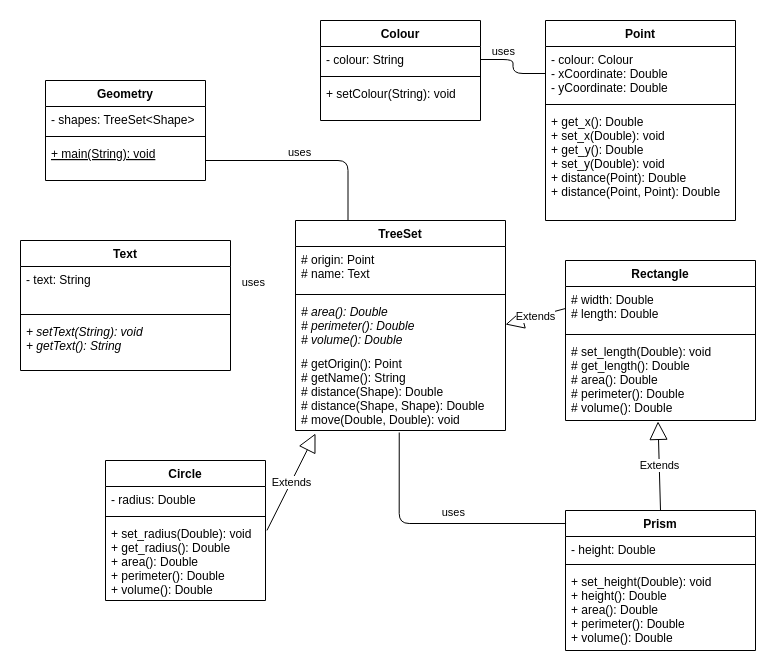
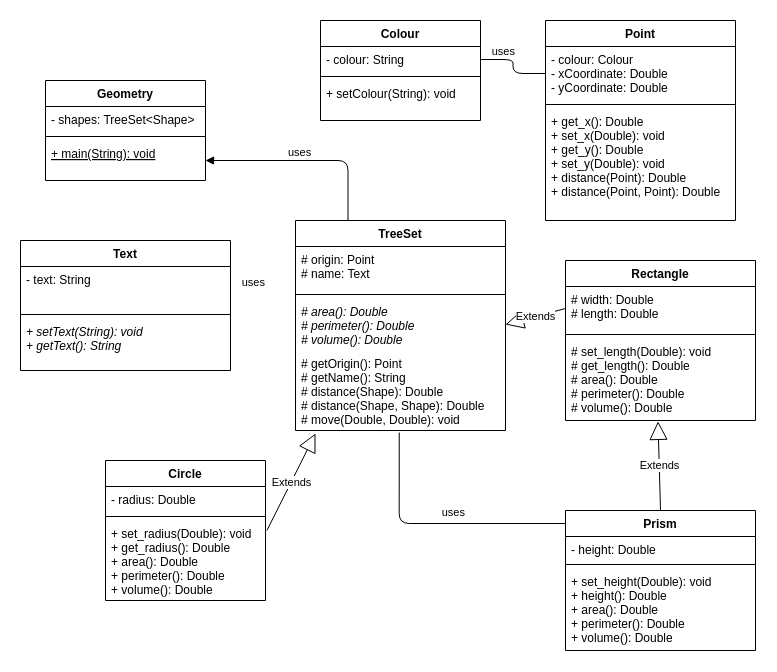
  <mxCell id="0" />
  <mxCell id="1" parent="0" />
  <mxCell id="2" value="Geometry" style="swimlane;fontStyle=1;align=center;verticalAlign=top;childLayout=stackLayout;horizontal=1;startSize=26;horizontalStack=0;resizeParent=1;resizeParentMax=0;resizeLast=0;collapsible=1;marginBottom=0;" vertex="1" parent="1"><mxGeometry x="45" y="80" width="160" height="100" as="geometry" /></mxCell>
  <mxCell id="3" value="- shapes: TreeSet&lt;Shape&gt;" style="text;strokeColor=none;fillColor=none;align=left;verticalAlign=top;spacingLeft=4;spacingRight=4;overflow=hidden;rotatable=0;points=[[0,0.5],[1,0.5]];portConstraint=eastwest;" vertex="1" parent="2"><mxGeometry y="26" width="160" height="26" as="geometry" /></mxCell>
  <mxCell id="4" value="" style="line;strokeWidth=1;fillColor=none;align=left;verticalAlign=middle;spacingTop=-1;spacingLeft=3;spacingRight=3;rotatable=0;labelPosition=right;points=[];portConstraint=eastwest;" vertex="1" parent="2"><mxGeometry y="52" width="160" height="8" as="geometry" /></mxCell>
  <mxCell id="5" value="+ main(String): void" style="text;strokeColor=none;fillColor=none;align=left;verticalAlign=top;spacingLeft=4;spacingRight=4;overflow=hidden;rotatable=0;points=[[0,0.5],[1,0.5]];portConstraint=eastwest;fontStyle=4" vertex="1" parent="2"><mxGeometry y="60" width="160" height="40" as="geometry" /></mxCell>
  <mxCell id="6" value="Colour" style="swimlane;fontStyle=1;align=center;verticalAlign=top;childLayout=stackLayout;horizontal=1;startSize=26;horizontalStack=0;resizeParent=1;resizeParentMax=0;resizeLast=0;collapsible=1;marginBottom=0;" vertex="1" parent="1"><mxGeometry x="320" y="20" width="160" height="100" as="geometry" /></mxCell>
  <mxCell id="7" value="- colour: String" style="text;strokeColor=none;fillColor=none;align=left;verticalAlign=top;spacingLeft=4;spacingRight=4;overflow=hidden;rotatable=0;points=[[0,0.5],[1,0.5]];portConstraint=eastwest;" vertex="1" parent="6"><mxGeometry y="26" width="160" height="26" as="geometry" /></mxCell>
  <mxCell id="8" value="" style="line;strokeWidth=1;fillColor=none;align=left;verticalAlign=middle;spacingTop=-1;spacingLeft=3;spacingRight=3;rotatable=0;labelPosition=right;points=[];portConstraint=eastwest;" vertex="1" parent="6"><mxGeometry y="52" width="160" height="8" as="geometry" /></mxCell>
  <mxCell id="9" value="+ setColour(String): void" style="text;strokeColor=none;fillColor=none;align=left;verticalAlign=top;spacingLeft=4;spacingRight=4;overflow=hidden;rotatable=0;points=[[0,0.5],[1,0.5]];portConstraint=eastwest;fontStyle=0" vertex="1" parent="6"><mxGeometry y="60" width="160" height="40" as="geometry" /></mxCell>
  <mxCell id="10" value="Circle" style="swimlane;fontStyle=1;align=center;verticalAlign=top;childLayout=stackLayout;horizontal=1;startSize=26;horizontalStack=0;resizeParent=1;resizeParentMax=0;resizeLast=0;collapsible=1;marginBottom=0;" vertex="1" parent="1"><mxGeometry x="105" y="460" width="160" height="140" as="geometry" /></mxCell>
  <mxCell id="11" value="- radius: Double" style="text;strokeColor=none;fillColor=none;align=left;verticalAlign=top;spacingLeft=4;spacingRight=4;overflow=hidden;rotatable=0;points=[[0,0.5],[1,0.5]];portConstraint=eastwest;" vertex="1" parent="10"><mxGeometry y="26" width="160" height="26" as="geometry" /></mxCell>
  <mxCell id="12" value="" style="line;strokeWidth=1;fillColor=none;align=left;verticalAlign=middle;spacingTop=-1;spacingLeft=3;spacingRight=3;rotatable=0;labelPosition=right;points=[];portConstraint=eastwest;" vertex="1" parent="10"><mxGeometry y="52" width="160" height="8" as="geometry" /></mxCell>
  <mxCell id="13" value="+ set_radius(Double): void&#10;+ get_radius(): Double&#10;+ area(): Double&#10;+ perimeter(): Double&#10;+ volume(): Double" style="text;strokeColor=none;fillColor=none;align=left;verticalAlign=top;spacingLeft=4;spacingRight=4;overflow=hidden;rotatable=0;points=[[0,0.5],[1,0.5]];portConstraint=eastwest;fontStyle=0" vertex="1" parent="10"><mxGeometry y="60" width="160" height="80" as="geometry" /></mxCell>
  <mxCell id="14" value="Point" style="swimlane;fontStyle=1;align=center;verticalAlign=top;childLayout=stackLayout;horizontal=1;startSize=26;horizontalStack=0;resizeParent=1;resizeParentMax=0;resizeLast=0;collapsible=1;marginBottom=0;" vertex="1" parent="1"><mxGeometry x="545" y="20" width="190" height="200" as="geometry" /></mxCell>
  <mxCell id="15" value="- colour: Colour&#10;- xCoordinate: Double&#10;- yCoordinate: Double&#10;" style="text;strokeColor=none;fillColor=none;align=left;verticalAlign=top;spacingLeft=4;spacingRight=4;overflow=hidden;rotatable=0;points=[[0,0.5],[1,0.5]];portConstraint=eastwest;" vertex="1" parent="14"><mxGeometry y="26" width="190" height="54" as="geometry" /></mxCell>
  <mxCell id="16" value="" style="line;strokeWidth=1;fillColor=none;align=left;verticalAlign=middle;spacingTop=-1;spacingLeft=3;spacingRight=3;rotatable=0;labelPosition=right;points=[];portConstraint=eastwest;" vertex="1" parent="14"><mxGeometry y="80" width="190" height="8" as="geometry" /></mxCell>
  <mxCell id="17" value="+ get_x(): Double&#10;+ set_x(Double): void&#10;+ get_y(): Double&#10;+ set_y(Double): void&#10;+ distance(Point): Double&#10;+ distance(Point, Point): Double" style="text;strokeColor=none;fillColor=none;align=left;verticalAlign=top;spacingLeft=4;spacingRight=4;overflow=hidden;rotatable=0;points=[[0,0.5],[1,0.5]];portConstraint=eastwest;fontStyle=0" vertex="1" parent="14"><mxGeometry y="88" width="190" height="112" as="geometry" /></mxCell>
  <mxCell id="18" value="Prism" style="swimlane;fontStyle=1;align=center;verticalAlign=top;childLayout=stackLayout;horizontal=1;startSize=26;horizontalStack=0;resizeParent=1;resizeParentMax=0;resizeLast=0;collapsible=1;marginBottom=0;" vertex="1" parent="1"><mxGeometry x="565" y="510" width="190" height="140" as="geometry" /></mxCell>
  <mxCell id="19" value="- height: Double&#10;" style="text;strokeColor=none;fillColor=none;align=left;verticalAlign=top;spacingLeft=4;spacingRight=4;overflow=hidden;rotatable=0;points=[[0,0.5],[1,0.5]];portConstraint=eastwest;" vertex="1" parent="18"><mxGeometry y="26" width="190" height="24" as="geometry" /></mxCell>
  <mxCell id="20" value="" style="line;strokeWidth=1;fillColor=none;align=left;verticalAlign=middle;spacingTop=-1;spacingLeft=3;spacingRight=3;rotatable=0;labelPosition=right;points=[];portConstraint=eastwest;" vertex="1" parent="18"><mxGeometry y="50" width="190" height="8" as="geometry" /></mxCell>
  <mxCell id="21" value="+ set_height(Double): void&#10;+ height(): Double&#10;+ area(): Double&#10;+ perimeter(): Double&#10;+ volume(): Double" style="text;strokeColor=none;fillColor=none;align=left;verticalAlign=top;spacingLeft=4;spacingRight=4;overflow=hidden;rotatable=0;points=[[0,0.5],[1,0.5]];portConstraint=eastwest;fontStyle=0" vertex="1" parent="18"><mxGeometry y="58" width="190" height="82" as="geometry" /></mxCell>
  <mxCell id="22" value="Rectangle" style="swimlane;fontStyle=1;align=center;verticalAlign=top;childLayout=stackLayout;horizontal=1;startSize=26;horizontalStack=0;resizeParent=1;resizeParentMax=0;resizeLast=0;collapsible=1;marginBottom=0;" vertex="1" parent="1"><mxGeometry x="565" y="260" width="190" height="160" as="geometry" /></mxCell>
  <mxCell id="23" value="# width: Double&#10;# length: Double&#10;" style="text;strokeColor=none;fillColor=none;align=left;verticalAlign=top;spacingLeft=4;spacingRight=4;overflow=hidden;rotatable=0;points=[[0,0.5],[1,0.5]];portConstraint=eastwest;" vertex="1" parent="22"><mxGeometry y="26" width="190" height="44" as="geometry" /></mxCell>
  <mxCell id="24" value="" style="line;strokeWidth=1;fillColor=none;align=left;verticalAlign=middle;spacingTop=-1;spacingLeft=3;spacingRight=3;rotatable=0;labelPosition=right;points=[];portConstraint=eastwest;" vertex="1" parent="22"><mxGeometry y="70" width="190" height="8" as="geometry" /></mxCell>
  <mxCell id="25" value="# set_length(Double): void&#10;# get_length(): Double&#10;# area(): Double&#10;# perimeter(): Double&#10;# volume(): Double&#10;" style="text;strokeColor=none;fillColor=none;align=left;verticalAlign=top;spacingLeft=4;spacingRight=4;overflow=hidden;rotatable=0;points=[[0,0.5],[1,0.5]];portConstraint=eastwest;fontStyle=0" vertex="1" parent="22"><mxGeometry y="78" width="190" height="82" as="geometry" /></mxCell>
  <mxCell id="26" value="TreeSet" style="swimlane;fontStyle=1;align=center;verticalAlign=top;childLayout=stackLayout;horizontal=1;startSize=26;horizontalStack=0;resizeParent=1;resizeParentMax=0;resizeLast=0;collapsible=1;marginBottom=0;" vertex="1" parent="1"><mxGeometry x="295" y="220" width="210" height="210" as="geometry"><mxRectangle x="70" y="530" width="70" height="26" as="alternateBounds" /></mxGeometry></mxCell>
  <mxCell id="27" value="# origin: Point&#10;# name: Text" style="text;strokeColor=none;fillColor=none;align=left;verticalAlign=top;spacingLeft=4;spacingRight=4;overflow=hidden;rotatable=0;points=[[0,0.5],[1,0.5]];portConstraint=eastwest;fontStyle=0" vertex="1" parent="26"><mxGeometry y="26" width="210" height="44" as="geometry" /></mxCell>
  <mxCell id="28" value="" style="line;strokeWidth=1;fillColor=none;align=left;verticalAlign=middle;spacingTop=-1;spacingLeft=3;spacingRight=3;rotatable=0;labelPosition=right;points=[];portConstraint=eastwest;" vertex="1" parent="26"><mxGeometry y="70" width="210" height="8" as="geometry" /></mxCell>
  <mxCell id="29" value="# area(): Double&#10;# perimeter(): Double&#10;# volume(): Double&#10;" style="text;strokeColor=none;fillColor=none;align=left;verticalAlign=top;spacingLeft=4;spacingRight=4;overflow=hidden;rotatable=0;points=[[0,0.5],[1,0.5]];portConstraint=eastwest;fontStyle=2" vertex="1" parent="26"><mxGeometry y="78" width="210" height="52" as="geometry" /></mxCell>
  <mxCell id="30" value="# getOrigin(): Point&#10;# getName(): String&#10;# distance(Shape): Double&#10;# distance(Shape, Shape): Double&#10;# move(Double, Double): void&#10;" style="text;strokeColor=none;fillColor=none;align=left;verticalAlign=top;spacingLeft=4;spacingRight=4;overflow=hidden;rotatable=0;points=[[0,0.5],[1,0.5]];portConstraint=eastwest;fontStyle=0" vertex="1" parent="26"><mxGeometry y="130" width="210" height="80" as="geometry" /></mxCell>
  <mxCell id="31" value="Text" style="swimlane;fontStyle=1;align=center;verticalAlign=top;childLayout=stackLayout;horizontal=1;startSize=26;horizontalStack=0;resizeParent=1;resizeParentMax=0;resizeLast=0;collapsible=1;marginBottom=0;" vertex="1" parent="1"><mxGeometry x="20" y="240" width="210" height="130" as="geometry"><mxRectangle x="70" y="530" width="70" height="26" as="alternateBounds" /></mxGeometry></mxCell>
  <mxCell id="32" value="- text: String" style="text;strokeColor=none;fillColor=none;align=left;verticalAlign=top;spacingLeft=4;spacingRight=4;overflow=hidden;rotatable=0;points=[[0,0.5],[1,0.5]];portConstraint=eastwest;fontStyle=0" vertex="1" parent="31"><mxGeometry y="26" width="210" height="44" as="geometry" /></mxCell>
  <mxCell id="33" value="" style="line;strokeWidth=1;fillColor=none;align=left;verticalAlign=middle;spacingTop=-1;spacingLeft=3;spacingRight=3;rotatable=0;labelPosition=right;points=[];portConstraint=eastwest;" vertex="1" parent="31"><mxGeometry y="70" width="210" height="8" as="geometry" /></mxCell>
  <mxCell id="34" value="+ setText(String): void&#10;+ getText(): String" style="text;strokeColor=none;fillColor=none;align=left;verticalAlign=top;spacingLeft=4;spacingRight=4;overflow=hidden;rotatable=0;points=[[0,0.5],[1,0.5]];portConstraint=eastwest;fontStyle=2" vertex="1" parent="31"><mxGeometry y="78" width="210" height="52" as="geometry" /></mxCell>
- <mxCell id="35" value="" style="endArrow=none;html=1;edgeStyle=orthogonalEdgeStyle;exitX=0.25;exitY=0;exitDx=0;exitDy=0;entryX=1;entryY=0.5;entryDx=0;entryDy=0;" edge="1" parent="1" source="26" target="5"><mxGeometry relative="1" as="geometry"><mxPoint x="145" y="160" as="sourcePoint" /><mxPoint x="305" y="160" as="targetPoint" /></mxGeometry></mxCell>
+ <mxCell id="35" value="" style="endArrow=block;html=1;edgeStyle=orthogonalEdgeStyle;exitX=0.25;exitY=0;exitDx=0;exitDy=0;entryX=1;entryY=0.5;entryDx=0;entryDy=0;" edge="1" parent="1" source="26" target="5"><mxGeometry relative="1" as="geometry"><mxPoint x="145" y="160" as="sourcePoint" /><mxPoint x="305" y="160" as="targetPoint" /></mxGeometry></mxCell>
  <mxCell id="36" value="uses" style="edgeLabel;resizable=0;html=1;align=left;verticalAlign=bottom;" connectable="0" vertex="1" parent="35"><mxGeometry x="-1" relative="1" as="geometry"><mxPoint x="-62" y="-60" as="offset" /></mxGeometry></mxCell>
  <mxCell id="37" value="Extends" style="endArrow=block;endSize=16;endFill=0;html=1;exitX=1.009;exitY=0.124;exitDx=0;exitDy=0;exitPerimeter=0;" edge="1" parent="1" source="13"><mxGeometry width="160" relative="1" as="geometry"><mxPoint x="245" y="160" as="sourcePoint" /><mxPoint x="315" y="433" as="targetPoint" /></mxGeometry></mxCell>
  <mxCell id="38" value="" style="endArrow=none;html=1;edgeStyle=orthogonalEdgeStyle;exitX=0;exitY=0.5;exitDx=0;exitDy=0;entryX=1;entryY=0.5;entryDx=0;entryDy=0;" edge="1" parent="1" source="15" target="7"><mxGeometry relative="1" as="geometry"><mxPoint x="245" y="230" as="sourcePoint" /><mxPoint x="405" y="230" as="targetPoint" /></mxGeometry></mxCell>
  <mxCell id="39" value="uses" style="edgeLabel;resizable=0;html=1;align=right;verticalAlign=bottom;" connectable="0" vertex="1" parent="38"><mxGeometry x="1" relative="1" as="geometry"><mxPoint x="35" as="offset" /></mxGeometry></mxCell>
  <mxCell id="40" value="Extends" style="endArrow=block;endSize=16;endFill=0;html=1;exitX=0.5;exitY=0;exitDx=0;exitDy=0;entryX=0.487;entryY=1.011;entryDx=0;entryDy=0;entryPerimeter=0;" edge="1" parent="1" source="18" target="25"><mxGeometry width="160" relative="1" as="geometry"><mxPoint x="255" y="440" as="sourcePoint" /><mxPoint x="664" y="458" as="targetPoint" /></mxGeometry></mxCell>
  <mxCell id="41" value="Extends" style="endArrow=block;endSize=16;endFill=0;html=1;entryX=1;entryY=0.5;entryDx=0;entryDy=0;exitX=0;exitY=0.5;exitDx=0;exitDy=0;" edge="1" parent="1" source="23" target="29"><mxGeometry width="160" relative="1" as="geometry"><mxPoint x="255" y="370" as="sourcePoint" /><mxPoint x="415" y="370" as="targetPoint" /></mxGeometry></mxCell>
  <mxCell id="42" value="" style="endArrow=none;html=1;edgeStyle=orthogonalEdgeStyle;entryX=0.003;entryY=0.093;entryDx=0;entryDy=0;entryPerimeter=0;exitX=0.494;exitY=1.025;exitDx=0;exitDy=0;exitPerimeter=0;" edge="1" parent="1" source="30" target="18"><mxGeometry relative="1" as="geometry"><mxPoint x="375" y="470" as="sourcePoint" /><mxPoint x="395" y="370" as="targetPoint" /><Array as="points"><mxPoint x="399" y="523" /></Array></mxGeometry></mxCell>
  <mxCell id="43" value="uses" style="edgeLabel;resizable=0;html=1;align=right;verticalAlign=bottom;" connectable="0" vertex="1" parent="42"><mxGeometry x="1" relative="1" as="geometry"><mxPoint x="-101" y="-3" as="offset" /></mxGeometry></mxCell>
  <mxCell id="44" value="uses" style="edgeLabel;resizable=0;html=1;align=right;verticalAlign=bottom;" connectable="0" vertex="1" parent="1"><mxGeometry x="265.001" y="290" as="geometry" /></mxCell>
